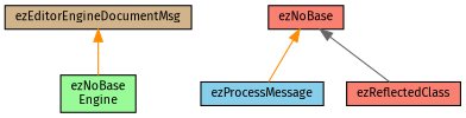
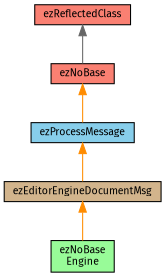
  digraph {
    fontname="Fira Sans"
    node [color=black fillcolor=salmon fontname="Fira Sans" fontsize=10 shape=record style=filled]
    edge [color=darkorange dir=back fontname="Fira Sans" fontsize=10 labelfontname=Helvetica labelfontsize=10 style=solid]
    n1 [fillcolor=palegreen fontcolor=black height=0.2 label="ezNoBase\lEngine" width=0.4]
    n2 [fillcolor=tan height=0.2 label=ezEditorEngineDocumentMsg width=0.4]
    n3 [fillcolor=skyblue height=0.2 label=ezProcessMessage width=0.4]
    n4 [height=0.2 label=ezReflectedClass width=0.4]
    n5 [height=0.2 label=ezNoBase width=0.4]
    n2 -> n1
+   n3 -> n2
    n5 -> n3
-   n5 -> n4 [color=gray40]
+   n4 -> n5 [color=gray40]
  }
